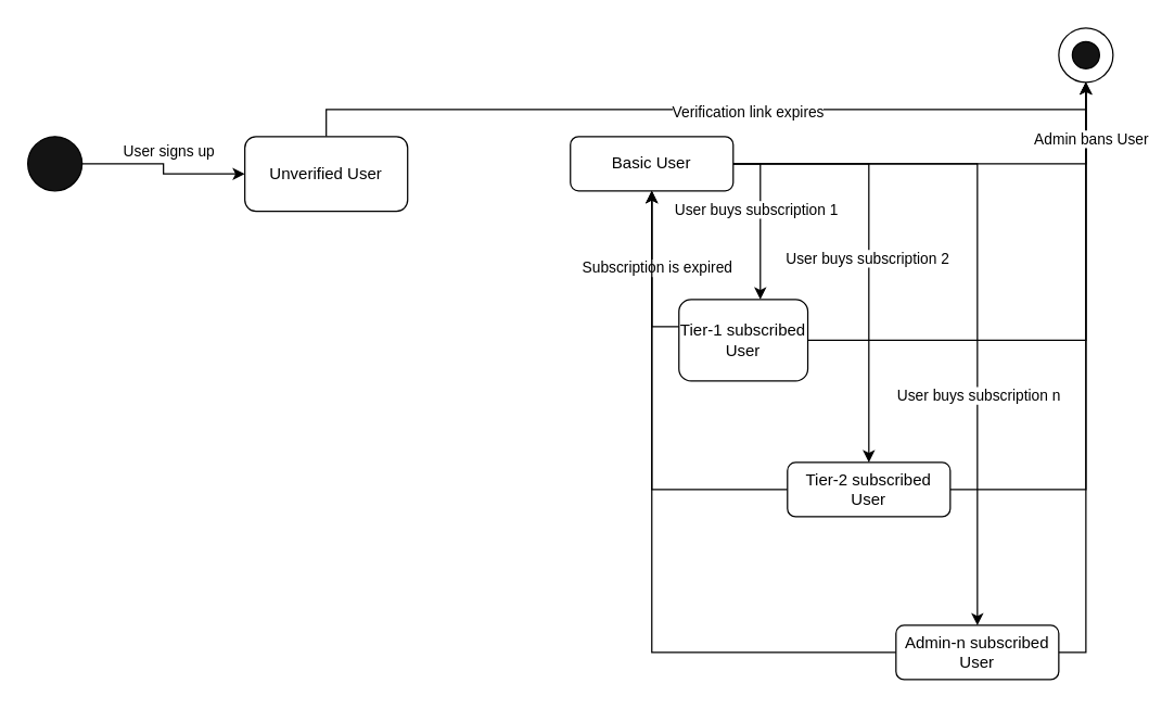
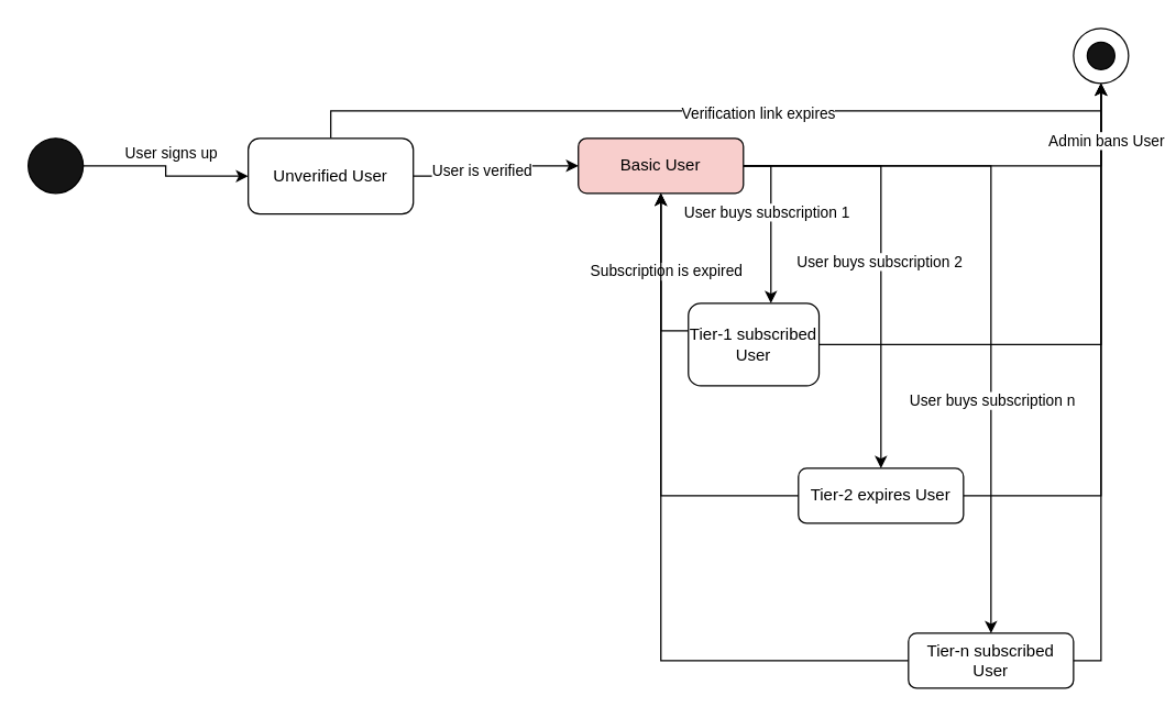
  <mxCell id="0" />
  <mxCell id="1" parent="0" />
  <mxCell id="2" style="edgeStyle=orthogonalEdgeStyle;rounded=0;orthogonalLoop=1;jettySize=auto;html=1;entryX=0;entryY=0.5;entryDx=0;entryDy=0;" edge="1" parent="1" source="4" target="8"><mxGeometry relative="1" as="geometry" /></mxCell>
  <mxCell id="3" value="User signs up" style="edgeLabel;html=1;align=center;verticalAlign=middle;resizable=0;points=[];" vertex="1" connectable="0" parent="2"><mxGeometry x="-0.217" y="3" relative="1" as="geometry"><mxPoint x="13" y="-7" as="offset" /></mxGeometry></mxCell>
  <mxCell id="4" value="" style="ellipse;whiteSpace=wrap;html=1;aspect=fixed;fillColor=#141414;" vertex="1" parent="1"><mxGeometry x="20" y="100" width="40" height="40" as="geometry" /></mxCell>
+ <mxCell id="5" value="User is verified" style="edgeStyle=orthogonalEdgeStyle;rounded=0;orthogonalLoop=1;jettySize=auto;html=1;" edge="1" parent="1" source="8" target="16"><mxGeometry y="10" relative="1" as="geometry"><mxPoint as="offset" /></mxGeometry></mxCell>
  <mxCell id="6" style="edgeStyle=orthogonalEdgeStyle;rounded=0;orthogonalLoop=1;jettySize=auto;html=1;endArrow=none;endFill=0;" edge="1" parent="1" source="8"><mxGeometry relative="1" as="geometry"><mxPoint x="800" y="80" as="targetPoint" /><Array as="points"><mxPoint x="240" y="80" /></Array></mxGeometry></mxCell>
  <mxCell id="7" value="Verification link expires" style="edgeLabel;html=1;align=center;verticalAlign=middle;resizable=0;points=[];" vertex="1" connectable="0" parent="6"><mxGeometry x="0.138" y="-1" relative="1" as="geometry"><mxPoint as="offset" /></mxGeometry></mxCell>
  <mxCell id="8" value="Unverified User" style="rounded=1;whiteSpace=wrap;html=1;fillColor=#FFFFFF;" vertex="1" parent="1"><mxGeometry x="180" y="100" width="120" height="55" as="geometry" /></mxCell>
  <mxCell id="9" style="edgeStyle=orthogonalEdgeStyle;rounded=0;orthogonalLoop=1;jettySize=auto;html=1;" edge="1" parent="1" source="16" target="19"><mxGeometry relative="1" as="geometry"><Array as="points"><mxPoint x="560" y="120" /></Array></mxGeometry></mxCell>
  <mxCell id="10" value="User buys subscription 1" style="edgeLabel;html=1;align=center;verticalAlign=middle;resizable=0;points=[];" vertex="1" connectable="0" parent="9"><mxGeometry x="-0.117" y="-4" relative="1" as="geometry"><mxPoint as="offset" /></mxGeometry></mxCell>
  <mxCell id="11" style="edgeStyle=orthogonalEdgeStyle;rounded=0;orthogonalLoop=1;jettySize=auto;html=1;" edge="1" parent="1" source="16" target="23"><mxGeometry relative="1" as="geometry" /></mxCell>
  <mxCell id="12" value="User buys subscription 2" style="edgeLabel;html=1;align=center;verticalAlign=middle;resizable=0;points=[];" vertex="1" connectable="0" parent="11"><mxGeometry x="0.056" y="-2" relative="1" as="geometry"><mxPoint as="offset" /></mxGeometry></mxCell>
  <mxCell id="13" style="edgeStyle=orthogonalEdgeStyle;rounded=0;orthogonalLoop=1;jettySize=auto;html=1;entryX=0.5;entryY=0;entryDx=0;entryDy=0;" edge="1" parent="1" source="16" target="27"><mxGeometry relative="1" as="geometry" /></mxCell>
  <mxCell id="14" value="User buys subscription n" style="edgeLabel;html=1;align=center;verticalAlign=middle;resizable=0;points=[];" vertex="1" connectable="0" parent="13"><mxGeometry x="0.192" y="3" relative="1" as="geometry"><mxPoint x="-3" y="40" as="offset" /></mxGeometry></mxCell>
  <mxCell id="15" style="edgeStyle=orthogonalEdgeStyle;rounded=0;orthogonalLoop=1;jettySize=auto;html=1;entryX=0.5;entryY=1;entryDx=0;entryDy=0;" edge="1" parent="1" source="16" target="28"><mxGeometry relative="1" as="geometry" /></mxCell>
- <mxCell id="16" value="Basic User" style="rounded=1;whiteSpace=wrap;html=1;fillColor=#FFFFFF;" vertex="1" parent="1"><mxGeometry x="420" y="100" width="120" height="40" as="geometry" /></mxCell>
+ <mxCell id="16" value="Basic User" style="rounded=1;whiteSpace=wrap;html=1;fillColor=#f8cecc;" vertex="1" parent="1"><mxGeometry x="420" y="100" width="120" height="40" as="geometry" /></mxCell>
  <mxCell id="17" style="edgeStyle=orthogonalEdgeStyle;rounded=0;orthogonalLoop=1;jettySize=auto;html=1;" edge="1" parent="1" source="19" target="16"><mxGeometry relative="1" as="geometry"><Array as="points"><mxPoint x="480" y="240" /></Array></mxGeometry></mxCell>
  <mxCell id="18" style="edgeStyle=orthogonalEdgeStyle;rounded=0;orthogonalLoop=1;jettySize=auto;html=1;entryX=0.5;entryY=1;entryDx=0;entryDy=0;" edge="1" parent="1" source="19" target="28"><mxGeometry relative="1" as="geometry" /></mxCell>
  <mxCell id="19" value="Tier-1 subscribed User" style="rounded=1;whiteSpace=wrap;html=1;fillColor=#FFFFFF;" vertex="1" parent="1"><mxGeometry x="500" y="220" width="95" height="60" as="geometry" /></mxCell>
  <mxCell id="20" style="edgeStyle=orthogonalEdgeStyle;rounded=0;orthogonalLoop=1;jettySize=auto;html=1;" edge="1" parent="1" source="23" target="16"><mxGeometry relative="1" as="geometry" /></mxCell>
  <mxCell id="21" value="Subscription is expired" style="edgeLabel;html=1;align=center;verticalAlign=middle;resizable=0;points=[];" vertex="1" connectable="0" parent="20"><mxGeometry x="0.65" y="-3" relative="1" as="geometry"><mxPoint as="offset" /></mxGeometry></mxCell>
  <mxCell id="22" style="edgeStyle=orthogonalEdgeStyle;rounded=0;orthogonalLoop=1;jettySize=auto;html=1;entryX=0.5;entryY=1;entryDx=0;entryDy=0;" edge="1" parent="1" source="23" target="28"><mxGeometry relative="1" as="geometry" /></mxCell>
- <mxCell id="23" value="Tier-2 subscribed User" style="rounded=1;whiteSpace=wrap;html=1;fillColor=#FFFFFF;" vertex="1" parent="1"><mxGeometry x="580" y="340" width="120" height="40" as="geometry" /></mxCell>
+ <mxCell id="23" value="Tier-2 expires User" style="rounded=1;whiteSpace=wrap;html=1;fillColor=#FFFFFF;" vertex="1" parent="1"><mxGeometry x="580" y="340" width="120" height="40" as="geometry" /></mxCell>
  <mxCell id="24" style="edgeStyle=orthogonalEdgeStyle;rounded=0;orthogonalLoop=1;jettySize=auto;html=1;" edge="1" parent="1" source="27" target="16"><mxGeometry relative="1" as="geometry" /></mxCell>
  <mxCell id="25" style="edgeStyle=orthogonalEdgeStyle;rounded=0;orthogonalLoop=1;jettySize=auto;html=1;entryX=0.5;entryY=1;entryDx=0;entryDy=0;" edge="1" parent="1" source="27" target="28"><mxGeometry relative="1" as="geometry"><Array as="points"><mxPoint x="800" y="480" /></Array></mxGeometry></mxCell>
  <mxCell id="26" value="Admin bans User" style="edgeLabel;html=1;align=center;verticalAlign=middle;resizable=0;points=[];" vertex="1" connectable="0" parent="25"><mxGeometry x="0.814" y="-3" relative="1" as="geometry"><mxPoint as="offset" /></mxGeometry></mxCell>
- <mxCell id="27" value="Admin-n subscribed User" style="rounded=1;whiteSpace=wrap;html=1;fillColor=#FFFFFF;" vertex="1" parent="1"><mxGeometry x="660" y="460" width="120" height="40" as="geometry" /></mxCell>
+ <mxCell id="27" value="Tier-n subscribed User" style="rounded=1;whiteSpace=wrap;html=1;fillColor=#FFFFFF;" vertex="1" parent="1"><mxGeometry x="660" y="460" width="120" height="40" as="geometry" /></mxCell>
  <mxCell id="28" value="" style="ellipse;whiteSpace=wrap;html=1;aspect=fixed;fillColor=#ffffff;" vertex="1" parent="1"><mxGeometry x="780" y="20" width="40" height="40" as="geometry" /></mxCell>
  <mxCell id="29" value="" style="ellipse;whiteSpace=wrap;html=1;aspect=fixed;fillColor=#141414;" vertex="1" parent="1"><mxGeometry x="790" y="30" width="20" height="20" as="geometry" /></mxCell>
